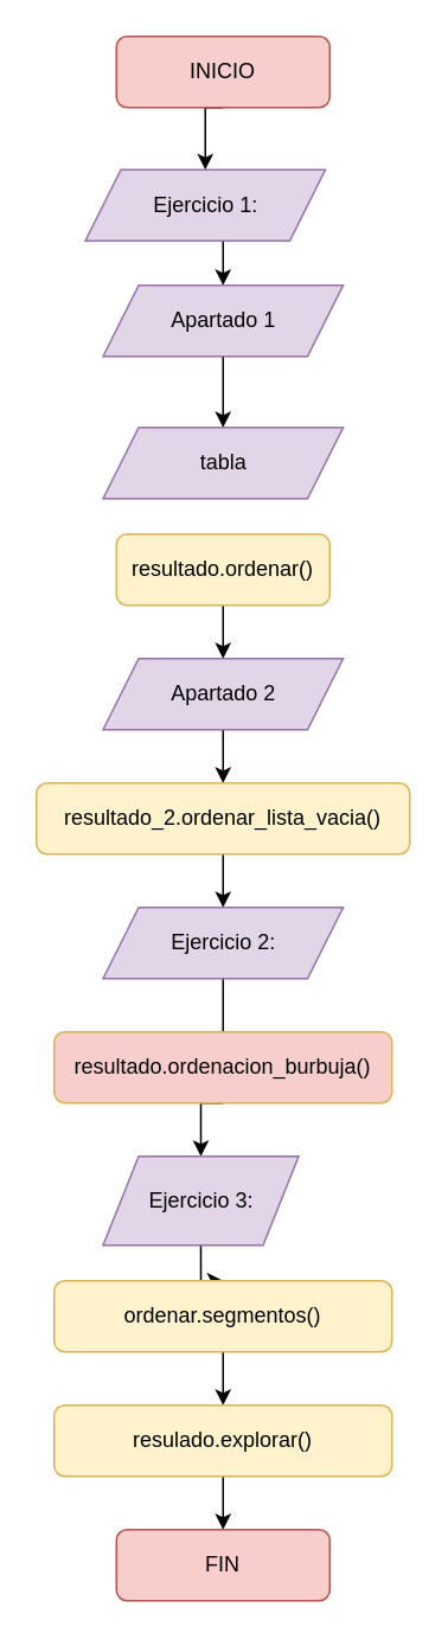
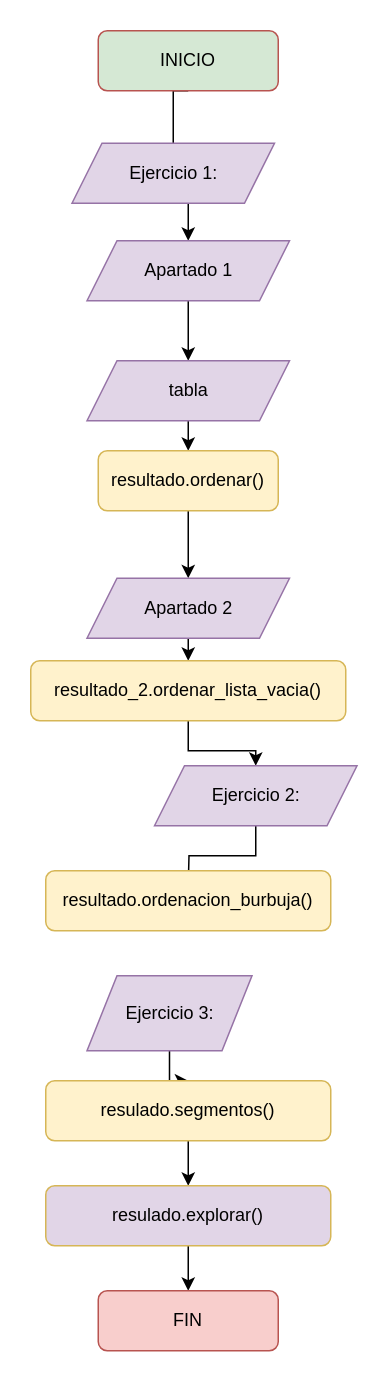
  <mxCell id="0" />
  <mxCell id="1" parent="0" />
- <mxCell id="2" style="edgeStyle=orthogonalEdgeStyle;rounded=0;orthogonalLoop=1;jettySize=auto;html=1;exitX=0.5;exitY=1;exitDx=0;exitDy=0;entryX=0.5;entryY=0;entryDx=0;entryDy=0;" edge="1" parent="1" source="3" target="5"><mxGeometry relative="1" as="geometry" /></mxCell>
- <mxCell id="3" value="INICIO" style="rounded=1;whiteSpace=wrap;html=1;fontSize=12;glass=0;strokeWidth=1;shadow=0;fillColor=#f8cecc;strokeColor=#b85450;" vertex="1" parent="1"><mxGeometry x="65" y="20" width="120" height="40" as="geometry" /></mxCell>
+ <mxCell id="2" style="edgeStyle=orthogonalEdgeStyle;rounded=0;orthogonalLoop=1;jettySize=auto;html=1;exitX=0.5;exitY=1;exitDx=0;exitDy=0;entryX=0.5;entryY=0;entryDx=0;entryDy=0;endArrow=none;" edge="1" parent="1" source="3" target="5"><mxGeometry relative="1" as="geometry" /></mxCell>
+ <mxCell id="3" value="INICIO" style="rounded=1;whiteSpace=wrap;html=1;fontSize=12;glass=0;strokeWidth=1;shadow=0;fillColor=#d5e8d4;strokeColor=#b85450;" vertex="1" parent="1"><mxGeometry x="65" y="20" width="120" height="40" as="geometry" /></mxCell>
  <mxCell id="4" style="edgeStyle=orthogonalEdgeStyle;rounded=0;orthogonalLoop=1;jettySize=auto;html=1;exitX=0.5;exitY=1;exitDx=0;exitDy=0;entryX=0.5;entryY=0;entryDx=0;entryDy=0;" edge="1" parent="1" source="5" target="7"><mxGeometry relative="1" as="geometry" /></mxCell>
  <mxCell id="5" value="Ejercicio 1:" style="shape=parallelogram;perimeter=parallelogramPerimeter;whiteSpace=wrap;html=1;fixedSize=1;fillColor=#e1d5e7;strokeColor=#9673a6;" vertex="1" parent="1"><mxGeometry x="47.5" y="95" width="135" height="40" as="geometry" /></mxCell>
  <mxCell id="6" style="edgeStyle=orthogonalEdgeStyle;rounded=0;orthogonalLoop=1;jettySize=auto;html=1;exitX=0.5;exitY=1;exitDx=0;exitDy=0;entryX=0.5;entryY=0;entryDx=0;entryDy=0;" edge="1" parent="1" source="7" target="9"><mxGeometry relative="1" as="geometry" /></mxCell>
  <mxCell id="7" value="Apartado 1" style="shape=parallelogram;perimeter=parallelogramPerimeter;whiteSpace=wrap;html=1;fixedSize=1;fillColor=#e1d5e7;strokeColor=#9673a6;" vertex="1" parent="1"><mxGeometry x="57.5" y="160" width="135" height="40" as="geometry" /></mxCell>
+ <mxCell id="8" style="edgeStyle=orthogonalEdgeStyle;rounded=0;orthogonalLoop=1;jettySize=auto;html=1;exitX=0.5;exitY=1;exitDx=0;exitDy=0;entryX=0.5;entryY=0;entryDx=0;entryDy=0;" edge="1" parent="1" source="9" target="11"><mxGeometry relative="1" as="geometry" /></mxCell>
  <mxCell id="9" value="tabla" style="shape=parallelogram;perimeter=parallelogramPerimeter;whiteSpace=wrap;html=1;fixedSize=1;fillColor=#e1d5e7;strokeColor=#9673a6;" vertex="1" parent="1"><mxGeometry x="57.5" y="240" width="135" height="40" as="geometry" /></mxCell>
  <mxCell id="10" style="edgeStyle=orthogonalEdgeStyle;rounded=0;orthogonalLoop=1;jettySize=auto;html=1;exitX=0.5;exitY=1;exitDx=0;exitDy=0;entryX=0.5;entryY=0;entryDx=0;entryDy=0;" edge="1" parent="1" source="11" target="13"><mxGeometry relative="1" as="geometry" /></mxCell>
  <mxCell id="11" value="resultado.ordenar()" style="rounded=1;whiteSpace=wrap;html=1;fontSize=12;glass=0;strokeWidth=1;shadow=0;fillColor=#fff2cc;strokeColor=#d6b656;" vertex="1" parent="1"><mxGeometry x="65" y="300" width="120" height="40" as="geometry" /></mxCell>
  <mxCell id="12" style="edgeStyle=orthogonalEdgeStyle;rounded=0;orthogonalLoop=1;jettySize=auto;html=1;exitX=0.5;exitY=1;exitDx=0;exitDy=0;entryX=0.5;entryY=0;entryDx=0;entryDy=0;" edge="1" parent="1" source="13" target="15"><mxGeometry relative="1" as="geometry" /></mxCell>
- <mxCell id="13" value="Apartado 2" style="shape=parallelogram;perimeter=parallelogramPerimeter;whiteSpace=wrap;html=1;fixedSize=1;fillColor=#e1d5e7;strokeColor=#9673a6;" vertex="1" parent="1"><mxGeometry x="57.5" y="370" width="135" height="40" as="geometry" /></mxCell>
+ <mxCell id="13" value="Apartado 2" style="shape=parallelogram;perimeter=parallelogramPerimeter;whiteSpace=wrap;html=1;fixedSize=1;fillColor=#e1d5e7;strokeColor=#9673a6;" vertex="1" parent="1"><mxGeometry x="57.5" y="385" width="135" height="40" as="geometry" /></mxCell>
  <mxCell id="14" style="edgeStyle=orthogonalEdgeStyle;rounded=0;orthogonalLoop=1;jettySize=auto;html=1;exitX=0.5;exitY=1;exitDx=0;exitDy=0;entryX=0.5;entryY=0;entryDx=0;entryDy=0;" edge="1" parent="1" source="15" target="17"><mxGeometry relative="1" as="geometry" /></mxCell>
  <mxCell id="15" value="resultado_2.ordenar_lista_vacia()" style="rounded=1;whiteSpace=wrap;html=1;fontSize=12;glass=0;strokeWidth=1;shadow=0;fillColor=#fff2cc;strokeColor=#d6b656;" vertex="1" parent="1"><mxGeometry x="20" y="440" width="210" height="40" as="geometry" /></mxCell>
  <mxCell id="16" style="edgeStyle=orthogonalEdgeStyle;rounded=0;orthogonalLoop=1;jettySize=auto;html=1;exitX=0.5;exitY=1;exitDx=0;exitDy=0;" edge="1" parent="1" source="17"><mxGeometry relative="1" as="geometry"><mxPoint x="125" y="590" as="targetPoint" /></mxGeometry></mxCell>
- <mxCell id="17" value="Ejercicio 2:" style="shape=parallelogram;perimeter=parallelogramPerimeter;whiteSpace=wrap;html=1;fixedSize=1;fillColor=#e1d5e7;strokeColor=#9673a6;" vertex="1" parent="1"><mxGeometry x="57.5" y="510" width="135" height="40" as="geometry" /></mxCell>
- <mxCell id="18" style="edgeStyle=orthogonalEdgeStyle;rounded=0;orthogonalLoop=1;jettySize=auto;html=1;exitX=0.5;exitY=1;exitDx=0;exitDy=0;entryX=0.5;entryY=0;entryDx=0;entryDy=0;" edge="1" parent="1" source="19" target="21"><mxGeometry relative="1" as="geometry" /></mxCell>
- <mxCell id="19" value="resultado.ordenacion_burbuja()" style="rounded=1;whiteSpace=wrap;html=1;fontSize=12;glass=0;strokeWidth=1;shadow=0;fillColor=#f8cecc;strokeColor=#d6b656;" vertex="1" parent="1"><mxGeometry x="30" y="580" width="190" height="40" as="geometry" /></mxCell>
+ <mxCell id="17" value="Ejercicio 2:" style="shape=parallelogram;perimeter=parallelogramPerimeter;whiteSpace=wrap;html=1;fixedSize=1;fillColor=#e1d5e7;strokeColor=#9673a6;" vertex="1" parent="1"><mxGeometry x="102.5" y="510" width="135" height="40" as="geometry" /></mxCell>
+ <mxCell id="19" value="resultado.ordenacion_burbuja()" style="rounded=1;whiteSpace=wrap;html=1;fontSize=12;glass=0;strokeWidth=1;shadow=0;fillColor=#fff2cc;strokeColor=#d6b656;" vertex="1" parent="1"><mxGeometry x="30" y="580" width="190" height="40" as="geometry" /></mxCell>
  <mxCell id="20" style="edgeStyle=orthogonalEdgeStyle;rounded=0;orthogonalLoop=1;jettySize=auto;html=1;exitX=0.5;exitY=1;exitDx=0;exitDy=0;" edge="1" parent="1" source="21" target="23"><mxGeometry relative="1" as="geometry" /></mxCell>
  <mxCell id="21" value="Ejercicio 3:" style="shape=parallelogram;perimeter=parallelogramPerimeter;whiteSpace=wrap;html=1;fixedSize=1;fillColor=#e1d5e7;strokeColor=#9673a6;" vertex="1" parent="1"><mxGeometry x="57.5" y="650" width="110" height="50" as="geometry" /></mxCell>
  <mxCell id="22" style="edgeStyle=orthogonalEdgeStyle;rounded=0;orthogonalLoop=1;jettySize=auto;html=1;exitX=0.5;exitY=1;exitDx=0;exitDy=0;entryX=0.5;entryY=0;entryDx=0;entryDy=0;" edge="1" parent="1" source="23" target="25"><mxGeometry relative="1" as="geometry" /></mxCell>
- <mxCell id="23" value="ordenar.segmentos()" style="rounded=1;whiteSpace=wrap;html=1;fontSize=12;glass=0;strokeWidth=1;shadow=0;fillColor=#fff2cc;strokeColor=#d6b656;" vertex="1" parent="1"><mxGeometry x="30" y="720" width="190" height="40" as="geometry" /></mxCell>
+ <mxCell id="23" value="resulado.segmentos()" style="rounded=1;whiteSpace=wrap;html=1;fontSize=12;glass=0;strokeWidth=1;shadow=0;fillColor=#fff2cc;strokeColor=#d6b656;" vertex="1" parent="1"><mxGeometry x="30" y="720" width="190" height="40" as="geometry" /></mxCell>
  <mxCell id="24" style="edgeStyle=orthogonalEdgeStyle;rounded=0;orthogonalLoop=1;jettySize=auto;html=1;exitX=0.5;exitY=1;exitDx=0;exitDy=0;entryX=0.5;entryY=0;entryDx=0;entryDy=0;" edge="1" parent="1" source="25" target="26"><mxGeometry relative="1" as="geometry" /></mxCell>
- <mxCell id="25" value="resulado.explorar()" style="rounded=1;whiteSpace=wrap;html=1;fontSize=12;glass=0;strokeWidth=1;shadow=0;fillColor=#fff2cc;strokeColor=#d6b656;" vertex="1" parent="1"><mxGeometry x="30" y="790" width="190" height="40" as="geometry" /></mxCell>
+ <mxCell id="25" value="resulado.explorar()" style="rounded=1;whiteSpace=wrap;html=1;fontSize=12;glass=0;strokeWidth=1;shadow=0;fillColor=#e1d5e7;strokeColor=#d6b656;" vertex="1" parent="1"><mxGeometry x="30" y="790" width="190" height="40" as="geometry" /></mxCell>
  <mxCell id="26" value="FIN" style="rounded=1;whiteSpace=wrap;html=1;fontSize=12;glass=0;strokeWidth=1;shadow=0;fillColor=#f8cecc;strokeColor=#b85450;" vertex="1" parent="1"><mxGeometry x="65" y="860" width="120" height="40" as="geometry" /></mxCell>
